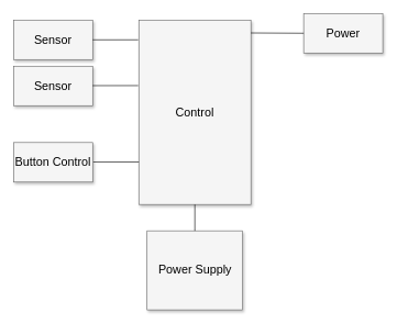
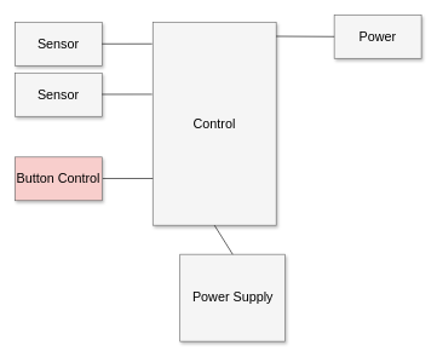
  <mxCell id="0" style=";html=1;" />
  <mxCell id="1" style=";html=1;" parent="0" />
  <mxCell id="2" value="Control" style="whiteSpace=wrap;html=1;shadow=1;fontSize=18;fillColor=#f5f5f5;strokeColor=#666666;" parent="1" vertex="1"><mxGeometry x="210" y="30" width="170" height="280" as="geometry" /></mxCell>
  <mxCell id="3" value="Power" style="whiteSpace=wrap;html=1;shadow=1;fontSize=18;fillColor=#f5f5f5;strokeColor=#666666;" parent="1" vertex="1"><mxGeometry x="460" y="20" width="120" height="60" as="geometry" /></mxCell>
  <mxCell id="4" value="Sensor" style="whiteSpace=wrap;html=1;shadow=1;fontSize=18;fillColor=#f5f5f5;strokeColor=#666666;" parent="1" vertex="1"><mxGeometry x="20" y="30" width="120" height="60" as="geometry" /></mxCell>
- <mxCell id="5" value="Power Supply" style="whiteSpace=wrap;html=1;shadow=1;fontSize=18;fillColor=#f5f5f5;strokeColor=#666666;" parent="1" vertex="1"><mxGeometry x="222.5" y="350" width="145" height="120" as="geometry" /></mxCell>
+ <mxCell id="5" value="Power Supply" style="whiteSpace=wrap;html=1;shadow=1;fontSize=18;fillColor=#f5f5f5;strokeColor=#666666;" parent="1" vertex="1"><mxGeometry x="247.5" y="350" width="145" height="120" as="geometry" /></mxCell>
  <mxCell id="6" value="Sensor" style="whiteSpace=wrap;html=1;shadow=1;fontSize=18;fillColor=#f5f5f5;strokeColor=#666666;" vertex="1" parent="1"><mxGeometry x="20" y="100" width="120" height="60" as="geometry" /></mxCell>
- <mxCell id="7" value="Button Control" style="whiteSpace=wrap;html=1;shadow=1;fontSize=18;fillColor=#f5f5f5;strokeColor=#666666;" vertex="1" parent="1"><mxGeometry x="20" y="216" width="120" height="60" as="geometry" /></mxCell>
+ <mxCell id="7" value="Button Control" style="whiteSpace=wrap;html=1;shadow=1;fontSize=18;fillColor=#f8cecc;strokeColor=#666666;" vertex="1" parent="1"><mxGeometry x="20" y="216" width="120" height="60" as="geometry" /></mxCell>
  <mxCell id="8" value="" style="endArrow=none;html=1;rounded=0;strokeColor=default;exitX=1;exitY=0.5;exitDx=0;exitDy=0;entryX=-0.006;entryY=0.107;entryDx=0;entryDy=0;entryPerimeter=0;" edge="1" parent="1" source="4" target="2"><mxGeometry width="50" height="50" relative="1" as="geometry"><mxPoint x="183" y="96" as="sourcePoint" /><mxPoint x="233" y="46" as="targetPoint" /></mxGeometry></mxCell>
  <mxCell id="9" value="" style="endArrow=none;html=1;rounded=0;strokeColor=default;exitX=1;exitY=0.5;exitDx=0;exitDy=0;entryX=-0.006;entryY=0.107;entryDx=0;entryDy=0;entryPerimeter=0;" edge="1" parent="1"><mxGeometry width="50" height="50" relative="1" as="geometry"><mxPoint x="140" y="129.54" as="sourcePoint" /><mxPoint x="208.98" y="129.5" as="targetPoint" /></mxGeometry></mxCell>
  <mxCell id="10" value="" style="endArrow=none;html=1;rounded=0;strokeColor=default;exitX=1;exitY=0.5;exitDx=0;exitDy=0;entryX=-0.006;entryY=0.107;entryDx=0;entryDy=0;entryPerimeter=0;" edge="1" parent="1"><mxGeometry width="50" height="50" relative="1" as="geometry"><mxPoint x="141.02" y="245.54" as="sourcePoint" /><mxPoint x="210" y="245.5" as="targetPoint" /></mxGeometry></mxCell>
  <mxCell id="11" value="" style="endArrow=none;html=1;rounded=0;strokeColor=default;exitX=1;exitY=0.5;exitDx=0;exitDy=0;entryX=0;entryY=0.5;entryDx=0;entryDy=0;" edge="1" parent="1" target="3"><mxGeometry width="50" height="50" relative="1" as="geometry"><mxPoint x="380" y="49.54" as="sourcePoint" /><mxPoint x="448.98" y="49.5" as="targetPoint" /></mxGeometry></mxCell>
  <mxCell id="12" value="" style="endArrow=none;html=1;rounded=0;strokeColor=default;exitX=0.5;exitY=1;exitDx=0;exitDy=0;entryX=0.5;entryY=0;entryDx=0;entryDy=0;" edge="1" parent="1" source="2" target="5"><mxGeometry width="50" height="50" relative="1" as="geometry"><mxPoint x="180" y="100" as="sourcePoint" /><mxPoint x="248.98" y="99.96" as="targetPoint" /></mxGeometry></mxCell>
